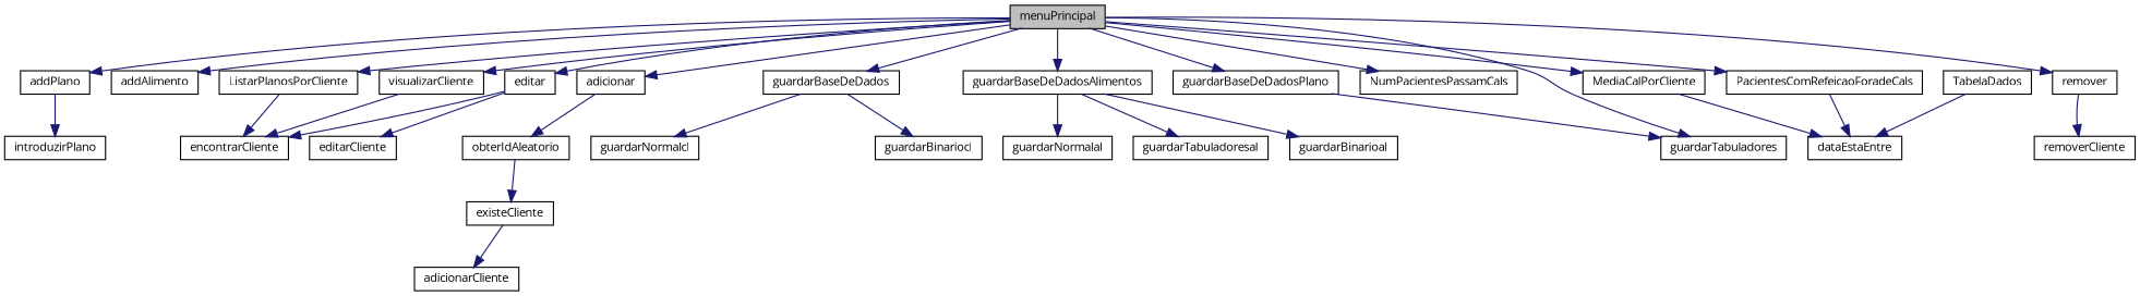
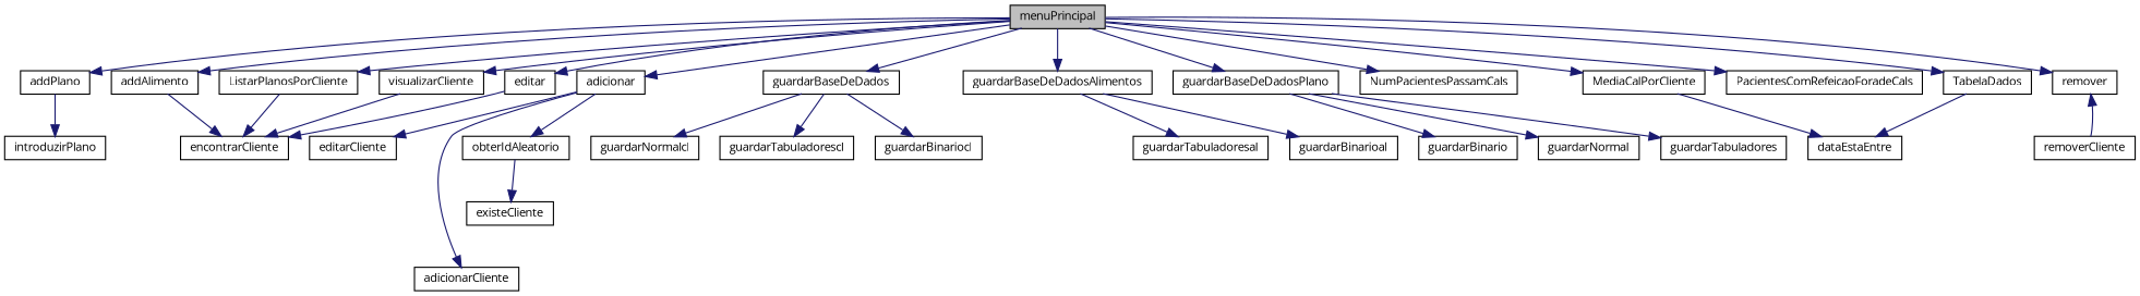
  digraph {
    fontname="Open Sans"
    rankdir=TB
    node [color=black fillcolor=white fontname="Open Sans" fontsize=10 shape=record style=filled]
    edge [color=midnightblue fontname="Open Sans" fontsize=10 labelfontname=Helvetica labelfontsize=10 style=solid]
    n1 [fillcolor=grey75 fontcolor=black height=0.2 label=menuPrincipal width=0.4]
    n2 [height=0.2 label=addAlimento width=0.4]
    n3 [height=0.2 label=addPlano width=0.4]
    n4 [height=0.2 label=adicionar width=0.4]
    n5 [height=0.2 label=editar width=0.4]
    n6 [height=0.2 label=guardarBaseDeDados width=0.4]
    n7 [height=0.2 label=guardarBaseDeDadosAlimentos width=0.4]
    n8 [height=0.2 label=guardarBaseDeDadosPlano width=0.4]
    n9 [height=0.2 label=ListarPlanosPorCliente width=0.4]
    n10 [height=0.2 label=MediaCalPorCliente width=0.4]
    n11 [height=0.2 label=NumPacientesPassamCals width=0.4]
    n12 [height=0.2 label=PacientesComRefeicaoForadeCals width=0.4]
    n13 [height=0.2 label=remover width=0.4]
    n14 [height=0.2 label=TabelaDados width=0.4]
    n15 [height=0.2 label=visualizarCliente width=0.4]
    n16 [height=0.2 label=encontrarCliente width=0.4]
    n17 [height=0.2 label=introduzirPlano width=0.4]
    n18 [height=0.2 label=adicionarCliente width=0.4]
    n19 [height=0.2 label=obterIdAleatorio width=0.4]
    n20 [height=0.2 label=editarCliente width=0.4]
    n21 [height=0.2 label=guardarBinariocl width=0.4]
    n22 [height=0.2 label=guardarNormalcl width=0.4]
+   n23 [height=0.2 label=guardarTabuladorescl width=0.4]
    n24 [height=0.2 label=guardarBinarioal width=0.4]
-   n25 [height=0.2 label=guardarNormalal width=0.4]
    n26 [height=0.2 label=guardarTabuladoresal width=0.4]
+   n27 [height=0.2 label=guardarBinario width=0.4]
+   n28 [height=0.2 label=guardarNormal width=0.4]
    n29 [height=0.2 label=guardarTabuladores width=0.4]
    n30 [height=0.2 label=dataEstaEntre width=0.4]
    n31 [height=0.2 label=removerCliente width=0.4]
    n32 [height=0.2 label=existeCliente width=0.4]
    n1 -> n2
    n1 -> n3
    n1 -> n4
    n1 -> n5
    n1 -> n6
    n1 -> n7
    n1 -> n8
    n1 -> n9
    n1 -> n10
    n1 -> n11
    n1 -> n12
    n1 -> n13
-   n1 -> n29
+   n1 -> n14
    n1 -> n15
+   n2 -> n16
    n3 -> n17
-   n32 -> n18
+   n4 -> n18
    n4 -> n19
    n5 -> n16
-   n5 -> n20
+   n4 -> n20
    n6 -> n21
    n6 -> n22
+   n6 -> n23
    n7 -> n24
-   n7 -> n25
    n7 -> n26
+   n8 -> n27
+   n8 -> n28
    n8 -> n29
    n9 -> n16
    n10 -> n30
-   n12 -> n30
-   n13 -> n31
+   n31 -> n13
    n14 -> n30
    n15 -> n16
    n19 -> n32
  }
